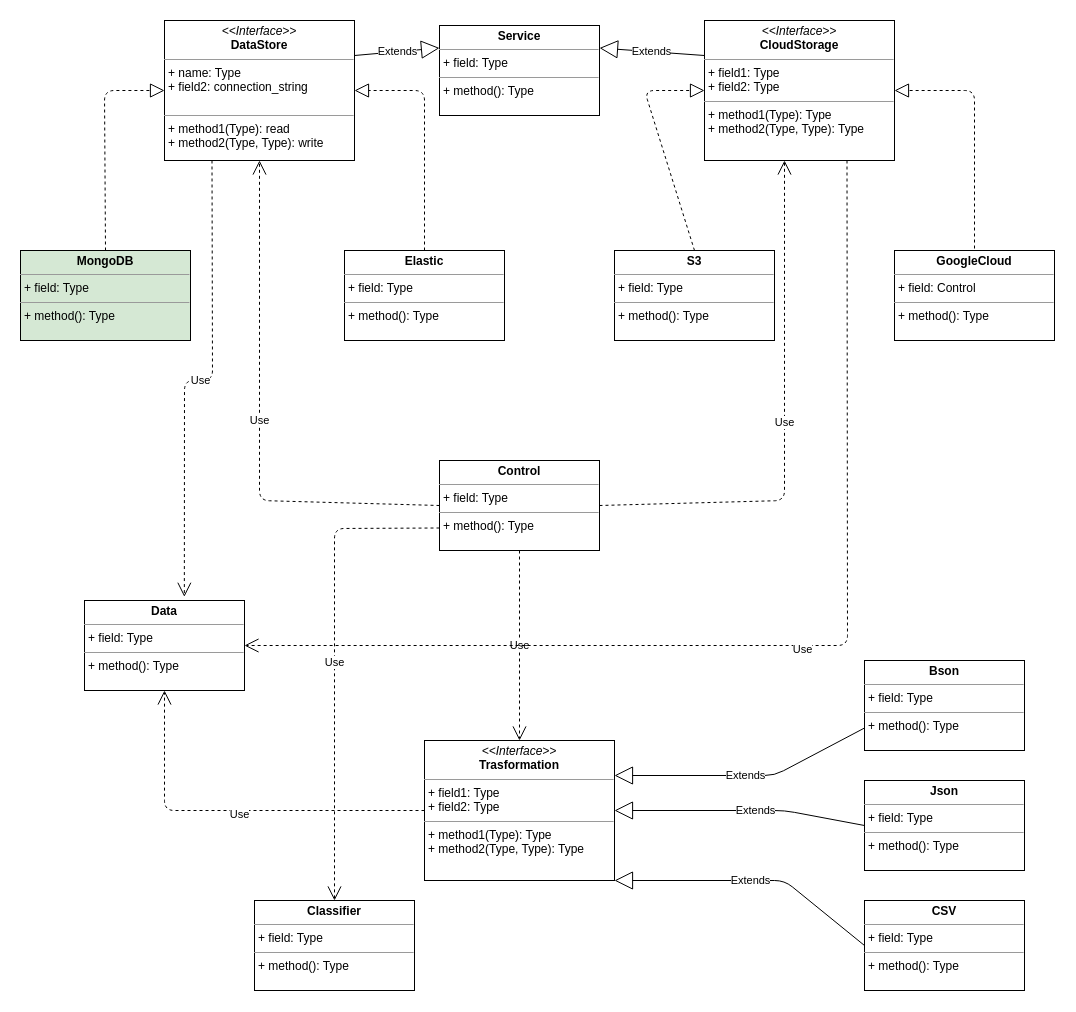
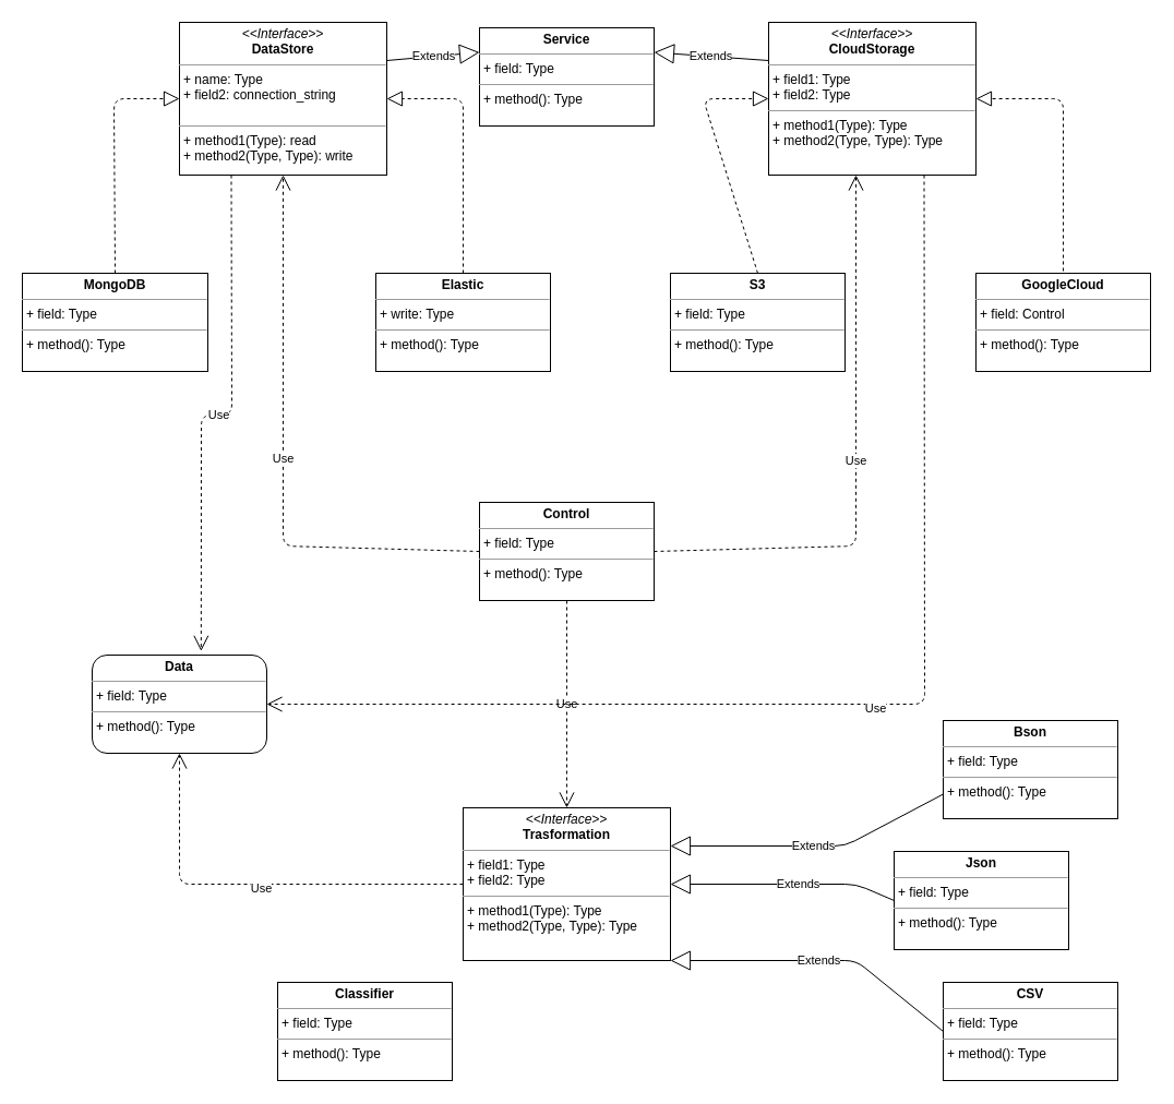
  <mxCell id="0" />
  <mxCell id="1" parent="0" />
  <mxCell id="2" style="edgeStyle=orthogonalEdgeStyle;rounded=0;html=1;labelBackgroundColor=none;startArrow=none;startFill=0;startSize=8;endArrow=open;endFill=0;endSize=16;fontFamily=Verdana;fontSize=12;" parent="1" edge="1"><mxGeometry relative="1" as="geometry"><Array as="points"><mxPoint x="489" y="236" /><mxPoint x="489" y="236" /></Array><mxPoint x="414" y="236" as="targetPoint" /></mxGeometry></mxCell>
  <mxCell id="3" value="1..*" style="text;html=1;resizable=0;points=[];align=center;verticalAlign=middle;fontSize=12;fontFamily=Verdana" parent="2" vertex="1" connectable="0"><mxGeometry x="0.858" y="2" relative="1" as="geometry"><mxPoint x="-2" y="-22" as="offset" /></mxGeometry></mxCell>
  <mxCell id="4" value="1" style="text;html=1;resizable=0;points=[];align=center;verticalAlign=middle;fontSize=12;fontFamily=Verdana" parent="2" vertex="1" connectable="0"><mxGeometry x="0.363" y="152" relative="1" as="geometry"><mxPoint x="150" y="-164" as="offset" /></mxGeometry></mxCell>
  <mxCell id="5" style="edgeStyle=orthogonalEdgeStyle;rounded=0;html=1;labelBackgroundColor=none;startArrow=none;startFill=0;startSize=8;endArrow=none;endFill=0;endSize=16;fontFamily=Verdana;fontSize=12;" parent="1" edge="1"><mxGeometry relative="1" as="geometry"><Array as="points"><mxPoint x="549" y="171" /><mxPoint x="549" y="171" /></Array><mxPoint x="179" y="171" as="targetPoint" /></mxGeometry></mxCell>
  <mxCell id="6" value="0..1" style="text;html=1;resizable=0;points=[];align=center;verticalAlign=middle;fontSize=12;fontFamily=Verdana" parent="5" vertex="1" connectable="0"><mxGeometry x="-0.575" y="-86" relative="1" as="geometry"><mxPoint x="80" y="71" as="offset" /></mxGeometry></mxCell>
  <mxCell id="7" value="1" style="text;html=1;resizable=0;points=[];align=center;verticalAlign=middle;fontSize=12;fontFamily=Verdana" parent="5" vertex="1" connectable="0"><mxGeometry x="0.892" y="-1" relative="1" as="geometry"><mxPoint x="-15" y="-19" as="offset" /></mxGeometry></mxCell>
  <mxCell id="8" style="edgeStyle=orthogonalEdgeStyle;rounded=0;html=1;dashed=1;labelBackgroundColor=none;startArrow=none;startFill=0;startSize=8;endArrow=open;endFill=0;endSize=16;fontFamily=Verdana;fontSize=12;" parent="1" edge="1"><mxGeometry relative="1" as="geometry"><mxPoint x="164" y="386" as="sourcePoint" /></mxGeometry></mxCell>
  <mxCell id="9" value="&lt;p style=&quot;margin: 0px ; margin-top: 4px ; text-align: center&quot;&gt;&lt;i&gt;&amp;lt;&amp;lt;Interface&amp;gt;&amp;gt;&lt;/i&gt;&lt;br&gt;&lt;b&gt;DataStore&lt;/b&gt;&lt;/p&gt;&lt;hr size=&quot;1&quot;&gt;&lt;p style=&quot;margin: 0px ; margin-left: 4px&quot;&gt;+ name: Type&lt;br&gt;+ field2: connection_string&lt;/p&gt;&lt;p style=&quot;margin: 0px ; margin-left: 4px&quot;&gt;&lt;br&gt;&lt;/p&gt;&lt;hr size=&quot;1&quot;&gt;&lt;p style=&quot;margin: 0px ; margin-left: 4px&quot;&gt;+ method1(Type): read&lt;br&gt;+ method2(Type, Type): write&lt;/p&gt;" style="verticalAlign=top;align=left;overflow=fill;fontSize=12;fontFamily=Helvetica;html=1;" vertex="1" parent="1"><mxGeometry x="164" y="20" width="190" height="140" as="geometry" /></mxCell>
- <mxCell id="10" value="&lt;p style=&quot;margin: 0px ; margin-top: 4px ; text-align: center&quot;&gt;&lt;b&gt;MongoDB&lt;/b&gt;&lt;/p&gt;&lt;hr size=&quot;1&quot;&gt;&lt;p style=&quot;margin: 0px ; margin-left: 4px&quot;&gt;+ field: Type&lt;/p&gt;&lt;hr size=&quot;1&quot;&gt;&lt;p style=&quot;margin: 0px ; margin-left: 4px&quot;&gt;+ method(): Type&lt;/p&gt;" style="verticalAlign=top;align=left;overflow=fill;fontSize=12;fontFamily=Helvetica;html=1;fillColor=#d5e8d4;" vertex="1" parent="1"><mxGeometry x="20" y="250" width="170" height="90" as="geometry" /></mxCell>
- <mxCell id="11" value="&lt;p style=&quot;margin: 0px ; margin-top: 4px ; text-align: center&quot;&gt;&lt;b&gt;Elastic&lt;/b&gt;&lt;/p&gt;&lt;hr size=&quot;1&quot;&gt;&lt;p style=&quot;margin: 0px ; margin-left: 4px&quot;&gt;+ field: Type&lt;/p&gt;&lt;hr size=&quot;1&quot;&gt;&lt;p style=&quot;margin: 0px ; margin-left: 4px&quot;&gt;+ method(): Type&lt;/p&gt;" style="verticalAlign=top;align=left;overflow=fill;fontSize=12;fontFamily=Helvetica;html=1;" vertex="1" parent="1"><mxGeometry x="344" y="250" width="160" height="90" as="geometry" /></mxCell>
+ <mxCell id="10" value="&lt;p style=&quot;margin: 0px ; margin-top: 4px ; text-align: center&quot;&gt;&lt;b&gt;MongoDB&lt;/b&gt;&lt;/p&gt;&lt;hr size=&quot;1&quot;&gt;&lt;p style=&quot;margin: 0px ; margin-left: 4px&quot;&gt;+ field: Type&lt;/p&gt;&lt;hr size=&quot;1&quot;&gt;&lt;p style=&quot;margin: 0px ; margin-left: 4px&quot;&gt;+ method(): Type&lt;/p&gt;" style="verticalAlign=top;align=left;overflow=fill;fontSize=12;fontFamily=Helvetica;html=1;" vertex="1" parent="1"><mxGeometry x="20" y="250" width="170" height="90" as="geometry" /></mxCell>
+ <mxCell id="11" value="&lt;p style=&quot;margin: 0px ; margin-top: 4px ; text-align: center&quot;&gt;&lt;b&gt;Elastic&lt;/b&gt;&lt;/p&gt;&lt;hr size=&quot;1&quot;&gt;&lt;p style=&quot;margin: 0px ; margin-left: 4px&quot;&gt;+ write: Type&lt;/p&gt;&lt;hr size=&quot;1&quot;&gt;&lt;p style=&quot;margin: 0px ; margin-left: 4px&quot;&gt;+ method(): Type&lt;/p&gt;" style="verticalAlign=top;align=left;overflow=fill;fontSize=12;fontFamily=Helvetica;html=1;" vertex="1" parent="1"><mxGeometry x="344" y="250" width="160" height="90" as="geometry" /></mxCell>
  <mxCell id="12" value="&lt;p style=&quot;margin: 0px ; margin-top: 4px ; text-align: center&quot;&gt;&lt;i&gt;&amp;lt;&amp;lt;Interface&amp;gt;&amp;gt;&lt;/i&gt;&lt;br&gt;&lt;b&gt;CloudStorage&lt;/b&gt;&lt;/p&gt;&lt;hr size=&quot;1&quot;&gt;&lt;p style=&quot;margin: 0px ; margin-left: 4px&quot;&gt;+ field1: Type&lt;br&gt;+ field2: Type&lt;/p&gt;&lt;hr size=&quot;1&quot;&gt;&lt;p style=&quot;margin: 0px ; margin-left: 4px&quot;&gt;+ method1(Type): Type&lt;br&gt;+ method2(Type, Type): Type&lt;/p&gt;" style="verticalAlign=top;align=left;overflow=fill;fontSize=12;fontFamily=Helvetica;html=1;" vertex="1" parent="1"><mxGeometry x="704" y="20" width="190" height="140" as="geometry" /></mxCell>
  <mxCell id="13" value="" style="endArrow=block;dashed=1;endFill=0;endSize=12;html=1;exitX=0.5;exitY=0;exitDx=0;exitDy=0;entryX=0;entryY=0.5;entryDx=0;entryDy=0;" edge="1" parent="1" source="10" target="9"><mxGeometry width="160" relative="1" as="geometry"><mxPoint x="-2" y="130" as="sourcePoint" /><mxPoint x="158" y="130" as="targetPoint" /><Array as="points"><mxPoint x="104" y="90" /></Array></mxGeometry></mxCell>
  <mxCell id="14" value="" style="endArrow=block;dashed=1;endFill=0;endSize=12;html=1;exitX=0.5;exitY=0;exitDx=0;exitDy=0;entryX=1;entryY=0.5;entryDx=0;entryDy=0;" edge="1" parent="1" source="11" target="9"><mxGeometry width="160" relative="1" as="geometry"><mxPoint x="428" y="240" as="sourcePoint" /><mxPoint x="588" y="240" as="targetPoint" /><Array as="points"><mxPoint x="424" y="90" /></Array></mxGeometry></mxCell>
  <mxCell id="15" value="" style="endArrow=block;dashed=1;endFill=0;endSize=12;html=1;entryX=0;entryY=0.5;entryDx=0;entryDy=0;exitX=0.5;exitY=0;exitDx=0;exitDy=0;" edge="1" parent="1" source="17" target="12"><mxGeometry width="160" relative="1" as="geometry"><mxPoint x="624" y="260" as="sourcePoint" /><mxPoint x="834" y="220" as="targetPoint" /><Array as="points"><mxPoint x="644" y="90" /></Array></mxGeometry></mxCell>
  <mxCell id="16" value="" style="endArrow=block;dashed=1;endFill=0;endSize=12;html=1;entryX=1;entryY=0.5;entryDx=0;entryDy=0;" edge="1" parent="1" target="12"><mxGeometry width="160" relative="1" as="geometry"><mxPoint x="974" y="260" as="sourcePoint" /><mxPoint x="924" y="250" as="targetPoint" /><Array as="points"><mxPoint x="974" y="90" /></Array></mxGeometry></mxCell>
  <mxCell id="17" value="&lt;p style=&quot;margin: 0px ; margin-top: 4px ; text-align: center&quot;&gt;&lt;b&gt;S3&lt;/b&gt;&lt;/p&gt;&lt;hr size=&quot;1&quot;&gt;&lt;p style=&quot;margin: 0px ; margin-left: 4px&quot;&gt;+ field: Type&lt;/p&gt;&lt;hr size=&quot;1&quot;&gt;&lt;p style=&quot;margin: 0px ; margin-left: 4px&quot;&gt;+ method(): Type&lt;/p&gt;" style="verticalAlign=top;align=left;overflow=fill;fontSize=12;fontFamily=Helvetica;html=1;rounded=0;sketch=0;" vertex="1" parent="1"><mxGeometry x="614" y="250" width="160" height="90" as="geometry" /></mxCell>
  <mxCell id="18" value="&lt;p style=&quot;margin: 0px ; margin-top: 4px ; text-align: center&quot;&gt;&lt;b&gt;GoogleCloud&lt;/b&gt;&lt;/p&gt;&lt;hr size=&quot;1&quot;&gt;&lt;p style=&quot;margin: 0px ; margin-left: 4px&quot;&gt;+ field: Control&lt;/p&gt;&lt;hr size=&quot;1&quot;&gt;&lt;p style=&quot;margin: 0px ; margin-left: 4px&quot;&gt;+ method(): Type&lt;/p&gt;" style="verticalAlign=top;align=left;overflow=fill;fontSize=12;fontFamily=Helvetica;html=1;rounded=0;sketch=0;" vertex="1" parent="1"><mxGeometry x="894" y="250" width="160" height="90" as="geometry" /></mxCell>
  <mxCell id="19" value="&lt;p style=&quot;margin: 0px ; margin-top: 4px ; text-align: center&quot;&gt;&lt;i&gt;&amp;lt;&amp;lt;Interface&amp;gt;&amp;gt;&lt;/i&gt;&lt;br&gt;&lt;b&gt;Trasformation&lt;/b&gt;&lt;/p&gt;&lt;hr size=&quot;1&quot;&gt;&lt;p style=&quot;margin: 0px ; margin-left: 4px&quot;&gt;+ field1: Type&lt;br&gt;+ field2: Type&lt;/p&gt;&lt;hr size=&quot;1&quot;&gt;&lt;p style=&quot;margin: 0px ; margin-left: 4px&quot;&gt;+ method1(Type): Type&lt;br&gt;+ method2(Type, Type): Type&lt;/p&gt;" style="verticalAlign=top;align=left;overflow=fill;fontSize=12;fontFamily=Helvetica;html=1;rounded=0;sketch=0;" vertex="1" parent="1"><mxGeometry x="424" y="740" width="190" height="140" as="geometry" /></mxCell>
- <mxCell id="20" value="&lt;p style=&quot;margin: 0px ; margin-top: 4px ; text-align: center&quot;&gt;&lt;b&gt;Data&lt;/b&gt;&lt;/p&gt;&lt;hr size=&quot;1&quot;&gt;&lt;p style=&quot;margin: 0px ; margin-left: 4px&quot;&gt;+ field: Type&lt;/p&gt;&lt;hr size=&quot;1&quot;&gt;&lt;p style=&quot;margin: 0px ; margin-left: 4px&quot;&gt;+ method(): Type&lt;/p&gt;" style="verticalAlign=top;align=left;overflow=fill;fontSize=12;fontFamily=Helvetica;html=1;rounded=0;sketch=0;" vertex="1" parent="1"><mxGeometry x="84" y="600" width="160" height="90" as="geometry" /></mxCell>
+ <mxCell id="20" value="&lt;p style=&quot;margin: 0px ; margin-top: 4px ; text-align: center&quot;&gt;&lt;b&gt;Data&lt;/b&gt;&lt;/p&gt;&lt;hr size=&quot;1&quot;&gt;&lt;p style=&quot;margin: 0px ; margin-left: 4px&quot;&gt;+ field: Type&lt;/p&gt;&lt;hr size=&quot;1&quot;&gt;&lt;p style=&quot;margin: 0px ; margin-left: 4px&quot;&gt;+ method(): Type&lt;/p&gt;" style="verticalAlign=top;align=left;overflow=fill;fontSize=12;fontFamily=Helvetica;html=1;sketch=0;rounded=1;" vertex="1" parent="1"><mxGeometry x="84" y="600" width="160" height="90" as="geometry" /></mxCell>
  <mxCell id="21" value="&lt;p style=&quot;margin: 0px ; margin-top: 4px ; text-align: center&quot;&gt;&lt;b&gt;Control&lt;/b&gt;&lt;/p&gt;&lt;hr size=&quot;1&quot;&gt;&lt;p style=&quot;margin: 0px ; margin-left: 4px&quot;&gt;+ field: Type&lt;/p&gt;&lt;hr size=&quot;1&quot;&gt;&lt;p style=&quot;margin: 0px ; margin-left: 4px&quot;&gt;+ method(): Type&lt;/p&gt;" style="verticalAlign=top;align=left;overflow=fill;fontSize=12;fontFamily=Helvetica;html=1;rounded=0;sketch=0;" vertex="1" parent="1"><mxGeometry x="439" y="460" width="160" height="90" as="geometry" /></mxCell>
  <mxCell id="22" value="Use" style="endArrow=open;endSize=12;dashed=1;html=1;entryX=0.5;entryY=1;entryDx=0;entryDy=0;exitX=0;exitY=0.5;exitDx=0;exitDy=0;" edge="1" parent="1" source="21" target="9"><mxGeometry width="160" relative="1" as="geometry"><mxPoint x="144" y="540" as="sourcePoint" /><mxPoint x="304" y="540" as="targetPoint" /><Array as="points"><mxPoint x="259" y="500" /></Array></mxGeometry></mxCell>
  <mxCell id="23" value="Use" style="endArrow=open;endSize=12;dashed=1;html=1;entryX=0.5;entryY=1;entryDx=0;entryDy=0;exitX=1;exitY=0.5;exitDx=0;exitDy=0;" edge="1" parent="1" source="21"><mxGeometry width="160" relative="1" as="geometry"><mxPoint x="979" y="495" as="sourcePoint" /><mxPoint x="784" y="160" as="targetPoint" /><Array as="points"><mxPoint x="784" y="500" /></Array></mxGeometry></mxCell>
  <mxCell id="24" value="Use" style="endArrow=open;endSize=12;dashed=1;html=1;entryX=0.5;entryY=0;entryDx=0;entryDy=0;exitX=0.5;exitY=1;exitDx=0;exitDy=0;" edge="1" parent="1" source="21" target="19"><mxGeometry width="160" relative="1" as="geometry"><mxPoint x="609" y="515" as="sourcePoint" /><mxPoint x="794" y="170" as="targetPoint" /><Array as="points" /></mxGeometry></mxCell>
  <mxCell id="25" value="Use" style="endArrow=open;endSize=12;dashed=1;html=1;entryX=0.624;entryY=-0.041;entryDx=0;entryDy=0;exitX=0.25;exitY=1;exitDx=0;exitDy=0;entryPerimeter=0;" edge="1" parent="1" source="9" target="20"><mxGeometry width="160" relative="1" as="geometry"><mxPoint x="254" y="160" as="sourcePoint" /><mxPoint x="204" y="460" as="targetPoint" /><Array as="points"><mxPoint x="212" y="380" /><mxPoint x="184" y="380" /></Array></mxGeometry></mxCell>
  <mxCell id="26" value="Use" style="endArrow=open;endSize=12;dashed=1;html=1;entryX=0.5;entryY=1;entryDx=0;entryDy=0;exitX=0;exitY=0.5;exitDx=0;exitDy=0;" edge="1" parent="1" source="19" target="20"><mxGeometry x="-0.026" y="4" width="160" relative="1" as="geometry"><mxPoint x="284" y="720" as="sourcePoint" /><mxPoint x="194" y="600" as="targetPoint" /><Array as="points"><mxPoint x="164" y="810" /></Array><mxPoint as="offset" /></mxGeometry></mxCell>
  <mxCell id="27" value="Use" style="endArrow=open;endSize=12;dashed=1;html=1;exitX=0.75;exitY=1;exitDx=0;exitDy=0;" edge="1" parent="1" source="12" target="20"><mxGeometry x="-0.026" y="4" width="160" relative="1" as="geometry"><mxPoint x="954" y="660" as="sourcePoint" /><mxPoint x="714" y="610" as="targetPoint" /><mxPoint as="offset" /><Array as="points"><mxPoint x="847" y="645" /></Array></mxGeometry></mxCell>
  <mxCell id="28" value="&lt;p style=&quot;margin: 0px ; margin-top: 4px ; text-align: center&quot;&gt;&lt;b&gt;Service&lt;/b&gt;&lt;/p&gt;&lt;hr size=&quot;1&quot;&gt;&lt;p style=&quot;margin: 0px ; margin-left: 4px&quot;&gt;+ field: Type&lt;/p&gt;&lt;hr size=&quot;1&quot;&gt;&lt;p style=&quot;margin: 0px ; margin-left: 4px&quot;&gt;+ method(): Type&lt;/p&gt;" style="verticalAlign=top;align=left;overflow=fill;fontSize=12;fontFamily=Helvetica;html=1;rounded=0;sketch=0;" vertex="1" parent="1"><mxGeometry x="439" y="25" width="160" height="90" as="geometry" /></mxCell>
  <mxCell id="29" value="Extends" style="endArrow=block;endSize=16;endFill=0;html=1;entryX=0;entryY=0.25;entryDx=0;entryDy=0;exitX=1;exitY=0.25;exitDx=0;exitDy=0;" edge="1" parent="1" source="9" target="28"><mxGeometry width="160" relative="1" as="geometry"><mxPoint x="274" y="0" as="sourcePoint" /><mxPoint x="434" y="0" as="targetPoint" /></mxGeometry></mxCell>
  <mxCell id="30" value="Extends" style="endArrow=block;endSize=16;endFill=0;html=1;entryX=1;entryY=0.25;entryDx=0;entryDy=0;exitX=0;exitY=0.25;exitDx=0;exitDy=0;" edge="1" parent="1" source="12" target="28"><mxGeometry width="160" relative="1" as="geometry"><mxPoint x="364" y="65" as="sourcePoint" /><mxPoint x="449" y="22.5" as="targetPoint" /></mxGeometry></mxCell>
  <mxCell id="31" value="&lt;p style=&quot;margin: 0px ; margin-top: 4px ; text-align: center&quot;&gt;&lt;b&gt;Bson&lt;/b&gt;&lt;/p&gt;&lt;hr size=&quot;1&quot;&gt;&lt;p style=&quot;margin: 0px ; margin-left: 4px&quot;&gt;+ field: Type&lt;/p&gt;&lt;hr size=&quot;1&quot;&gt;&lt;p style=&quot;margin: 0px ; margin-left: 4px&quot;&gt;+ method(): Type&lt;/p&gt;" style="verticalAlign=top;align=left;overflow=fill;fontSize=12;fontFamily=Helvetica;html=1;rounded=0;sketch=0;" vertex="1" parent="1"><mxGeometry x="864" y="660" width="160" height="90" as="geometry" /></mxCell>
- <mxCell id="32" value="&lt;p style=&quot;margin: 0px ; margin-top: 4px ; text-align: center&quot;&gt;&lt;b&gt;Json&lt;/b&gt;&lt;/p&gt;&lt;hr size=&quot;1&quot;&gt;&lt;p style=&quot;margin: 0px ; margin-left: 4px&quot;&gt;+ field: Type&lt;/p&gt;&lt;hr size=&quot;1&quot;&gt;&lt;p style=&quot;margin: 0px ; margin-left: 4px&quot;&gt;+ method(): Type&lt;/p&gt;" style="verticalAlign=top;align=left;overflow=fill;fontSize=12;fontFamily=Helvetica;html=1;rounded=0;sketch=0;" vertex="1" parent="1"><mxGeometry x="864" y="780" width="160" height="90" as="geometry" /></mxCell>
+ <mxCell id="32" value="&lt;p style=&quot;margin: 0px ; margin-top: 4px ; text-align: center&quot;&gt;&lt;b&gt;Json&lt;/b&gt;&lt;/p&gt;&lt;hr size=&quot;1&quot;&gt;&lt;p style=&quot;margin: 0px ; margin-left: 4px&quot;&gt;+ field: Type&lt;/p&gt;&lt;hr size=&quot;1&quot;&gt;&lt;p style=&quot;margin: 0px ; margin-left: 4px&quot;&gt;+ method(): Type&lt;/p&gt;" style="verticalAlign=top;align=left;overflow=fill;fontSize=12;fontFamily=Helvetica;html=1;rounded=0;sketch=0;" vertex="1" parent="1"><mxGeometry x="819" y="780" width="160" height="90" as="geometry" /></mxCell>
  <mxCell id="33" value="&lt;p style=&quot;margin: 0px ; margin-top: 4px ; text-align: center&quot;&gt;&lt;b&gt;CSV&lt;/b&gt;&lt;/p&gt;&lt;hr size=&quot;1&quot;&gt;&lt;p style=&quot;margin: 0px ; margin-left: 4px&quot;&gt;+ field: Type&lt;/p&gt;&lt;hr size=&quot;1&quot;&gt;&lt;p style=&quot;margin: 0px ; margin-left: 4px&quot;&gt;+ method(): Type&lt;/p&gt;" style="verticalAlign=top;align=left;overflow=fill;fontSize=12;fontFamily=Helvetica;html=1;rounded=0;sketch=0;" vertex="1" parent="1"><mxGeometry x="864" y="900" width="160" height="90" as="geometry" /></mxCell>
  <mxCell id="34" value="&lt;p style=&quot;margin: 0px ; margin-top: 4px ; text-align: center&quot;&gt;&lt;b&gt;Classifier&lt;/b&gt;&lt;/p&gt;&lt;hr size=&quot;1&quot;&gt;&lt;p style=&quot;margin: 0px ; margin-left: 4px&quot;&gt;+ field: Type&lt;/p&gt;&lt;hr size=&quot;1&quot;&gt;&lt;p style=&quot;margin: 0px ; margin-left: 4px&quot;&gt;+ method(): Type&lt;/p&gt;" style="verticalAlign=top;align=left;overflow=fill;fontSize=12;fontFamily=Helvetica;html=1;rounded=0;sketch=0;" vertex="1" parent="1"><mxGeometry x="254" y="900" width="160" height="90" as="geometry" /></mxCell>
- <mxCell id="35" value="Use" style="endArrow=open;endSize=12;dashed=1;html=1;entryX=0.5;entryY=0;entryDx=0;entryDy=0;exitX=0;exitY=0.75;exitDx=0;exitDy=0;" edge="1" parent="1" source="21" target="34"><mxGeometry width="160" relative="1" as="geometry"><mxPoint x="529" y="560" as="sourcePoint" /><mxPoint x="529" y="680" as="targetPoint" /><Array as="points"><mxPoint x="334" y="528" /></Array></mxGeometry></mxCell>
  <mxCell id="36" value="Extends" style="endArrow=block;endSize=16;endFill=0;html=1;exitX=0;exitY=0.75;exitDx=0;exitDy=0;entryX=1;entryY=0.25;entryDx=0;entryDy=0;" edge="1" parent="1" source="31" target="19"><mxGeometry width="160" relative="1" as="geometry"><mxPoint x="494" y="960" as="sourcePoint" /><mxPoint x="654" y="960" as="targetPoint" /><Array as="points"><mxPoint x="774" y="775" /></Array></mxGeometry></mxCell>
  <mxCell id="37" value="Extends" style="endArrow=block;endSize=16;endFill=0;html=1;exitX=0;exitY=0.5;exitDx=0;exitDy=0;entryX=1;entryY=0.5;entryDx=0;entryDy=0;" edge="1" parent="1" source="32" target="19"><mxGeometry x="-0.114" width="160" relative="1" as="geometry"><mxPoint x="734" y="747.5" as="sourcePoint" /><mxPoint x="624" y="715" as="targetPoint" /><Array as="points"><mxPoint x="784" y="810" /></Array><mxPoint x="1" as="offset" /></mxGeometry></mxCell>
  <mxCell id="38" value="Extends" style="endArrow=block;endSize=16;endFill=0;html=1;exitX=0;exitY=0.5;exitDx=0;exitDy=0;entryX=1;entryY=1;entryDx=0;entryDy=0;" edge="1" parent="1" source="33" target="19"><mxGeometry width="160" relative="1" as="geometry"><mxPoint x="744" y="757.5" as="sourcePoint" /><mxPoint x="634" y="725" as="targetPoint" /><Array as="points"><mxPoint x="784" y="880" /></Array></mxGeometry></mxCell>
